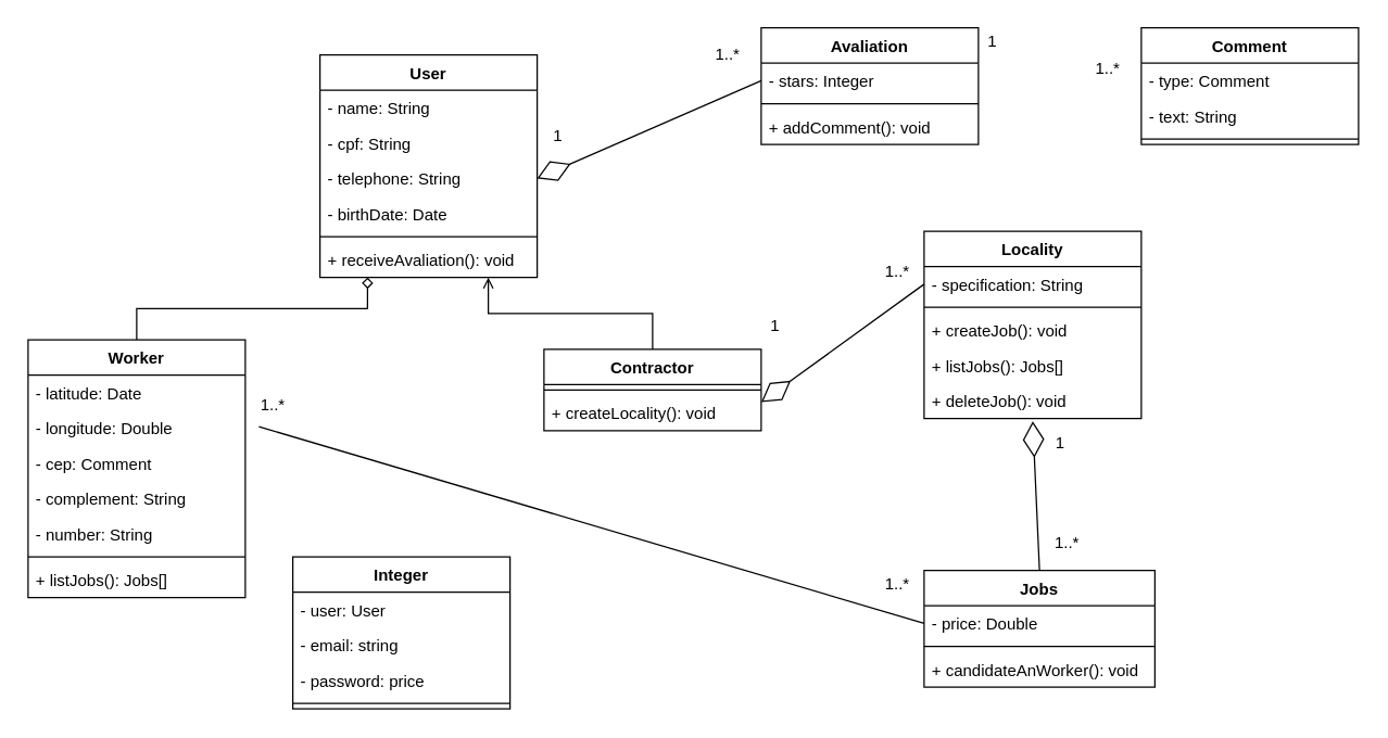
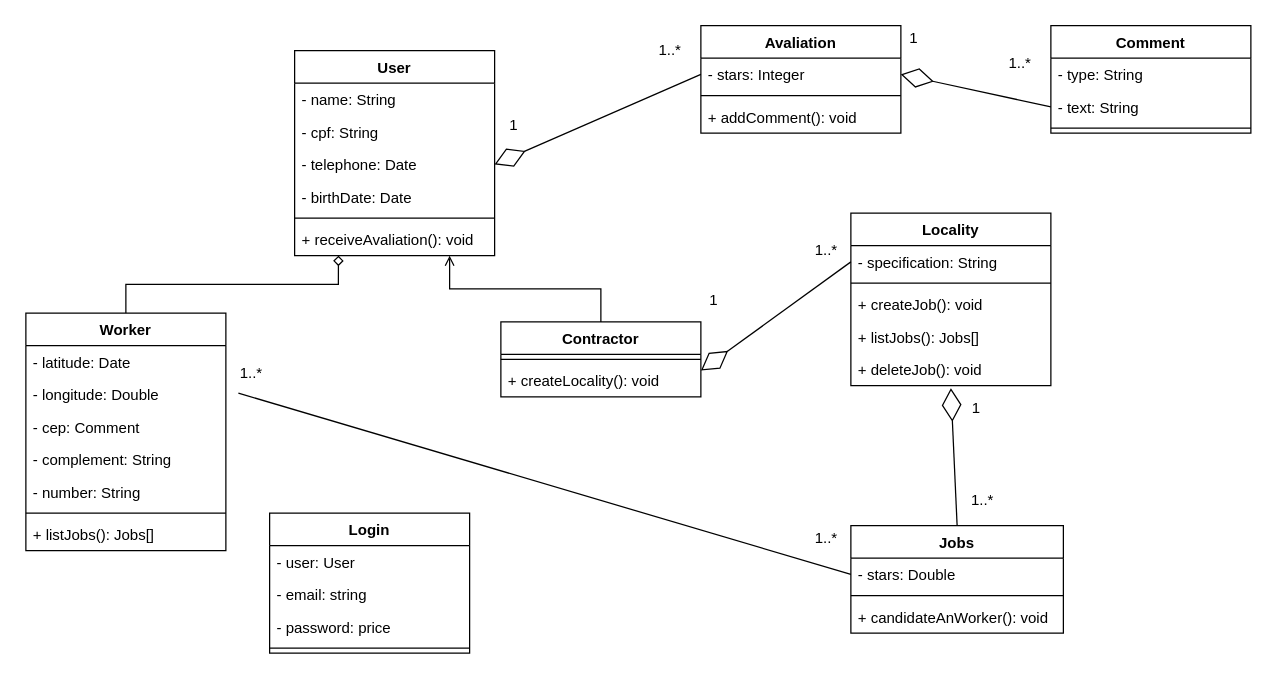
  <mxCell id="0" />
  <mxCell id="1" parent="0" />
  <mxCell id="2" value="User" style="swimlane;fontStyle=1;align=center;verticalAlign=top;childLayout=stackLayout;horizontal=1;startSize=26;horizontalStack=0;resizeParent=1;resizeParentMax=0;resizeLast=0;collapsible=1;marginBottom=0;" parent="1" vertex="1"><mxGeometry x="235" y="40" width="160" height="164" as="geometry" /></mxCell>
  <mxCell id="3" value="- name: String" style="text;strokeColor=none;fillColor=none;align=left;verticalAlign=top;spacingLeft=4;spacingRight=4;overflow=hidden;rotatable=0;points=[[0,0.5],[1,0.5]];portConstraint=eastwest;" parent="2" vertex="1"><mxGeometry y="26" width="160" height="26" as="geometry" /></mxCell>
  <mxCell id="4" value="- cpf: String" style="text;strokeColor=none;fillColor=none;align=left;verticalAlign=top;spacingLeft=4;spacingRight=4;overflow=hidden;rotatable=0;points=[[0,0.5],[1,0.5]];portConstraint=eastwest;" parent="2" vertex="1"><mxGeometry y="52" width="160" height="26" as="geometry" /></mxCell>
- <mxCell id="5" value="- telephone: String" style="text;strokeColor=none;fillColor=none;align=left;verticalAlign=top;spacingLeft=4;spacingRight=4;overflow=hidden;rotatable=0;points=[[0,0.5],[1,0.5]];portConstraint=eastwest;" parent="2" vertex="1"><mxGeometry y="78" width="160" height="26" as="geometry" /></mxCell>
+ <mxCell id="5" value="- telephone: Date" style="text;strokeColor=none;fillColor=none;align=left;verticalAlign=top;spacingLeft=4;spacingRight=4;overflow=hidden;rotatable=0;points=[[0,0.5],[1,0.5]];portConstraint=eastwest;" parent="2" vertex="1"><mxGeometry y="78" width="160" height="26" as="geometry" /></mxCell>
  <mxCell id="6" value="- birthDate: Date" style="text;strokeColor=none;fillColor=none;align=left;verticalAlign=top;spacingLeft=4;spacingRight=4;overflow=hidden;rotatable=0;points=[[0,0.5],[1,0.5]];portConstraint=eastwest;" parent="2" vertex="1"><mxGeometry y="104" width="160" height="26" as="geometry" /></mxCell>
  <mxCell id="7" value="" style="line;strokeWidth=1;fillColor=none;align=left;verticalAlign=middle;spacingTop=-1;spacingLeft=3;spacingRight=3;rotatable=0;labelPosition=right;points=[];portConstraint=eastwest;" parent="2" vertex="1"><mxGeometry y="130" width="160" height="8" as="geometry" /></mxCell>
  <mxCell id="8" value="+ receiveAvaliation(): void" style="text;strokeColor=none;fillColor=none;align=left;verticalAlign=top;spacingLeft=4;spacingRight=4;overflow=hidden;rotatable=0;points=[[0,0.5],[1,0.5]];portConstraint=eastwest;" parent="2" vertex="1"><mxGeometry y="138" width="160" height="26" as="geometry" /></mxCell>
  <mxCell id="9" style="edgeStyle=orthogonalEdgeStyle;rounded=0;orthogonalLoop=1;jettySize=auto;html=1;entryX=0.219;entryY=1;entryDx=0;entryDy=0;entryPerimeter=0;endArrow=diamond;endFill=0;" parent="1" source="10" target="8" edge="1"><mxGeometry relative="1" as="geometry" /></mxCell>
  <mxCell id="10" value="Worker" style="swimlane;fontStyle=1;align=center;verticalAlign=top;childLayout=stackLayout;horizontal=1;startSize=26;horizontalStack=0;resizeParent=1;resizeParentMax=0;resizeLast=0;collapsible=1;marginBottom=0;" parent="1" vertex="1"><mxGeometry x="20" y="250" width="160" height="190" as="geometry" /></mxCell>
  <mxCell id="11" value="- latitude: Date" style="text;strokeColor=none;fillColor=none;align=left;verticalAlign=top;spacingLeft=4;spacingRight=4;overflow=hidden;rotatable=0;points=[[0,0.5],[1,0.5]];portConstraint=eastwest;" vertex="1" parent="10"><mxGeometry y="26" width="160" height="26" as="geometry" /></mxCell>
  <mxCell id="12" value="- longitude: Double" style="text;strokeColor=none;fillColor=none;align=left;verticalAlign=top;spacingLeft=4;spacingRight=4;overflow=hidden;rotatable=0;points=[[0,0.5],[1,0.5]];portConstraint=eastwest;" vertex="1" parent="10"><mxGeometry y="52" width="160" height="26" as="geometry" /></mxCell>
  <mxCell id="13" value="- cep: Comment" style="text;strokeColor=none;fillColor=none;align=left;verticalAlign=top;spacingLeft=4;spacingRight=4;overflow=hidden;rotatable=0;points=[[0,0.5],[1,0.5]];portConstraint=eastwest;" vertex="1" parent="10"><mxGeometry y="78" width="160" height="26" as="geometry" /></mxCell>
  <mxCell id="14" value="- complement: String" style="text;strokeColor=none;fillColor=none;align=left;verticalAlign=top;spacingLeft=4;spacingRight=4;overflow=hidden;rotatable=0;points=[[0,0.5],[1,0.5]];portConstraint=eastwest;" vertex="1" parent="10"><mxGeometry y="104" width="160" height="26" as="geometry" /></mxCell>
  <mxCell id="15" value="- number: String" style="text;strokeColor=none;fillColor=none;align=left;verticalAlign=top;spacingLeft=4;spacingRight=4;overflow=hidden;rotatable=0;points=[[0,0.5],[1,0.5]];portConstraint=eastwest;" vertex="1" parent="10"><mxGeometry y="130" width="160" height="26" as="geometry" /></mxCell>
  <mxCell id="16" value="" style="line;strokeWidth=1;fillColor=none;align=left;verticalAlign=middle;spacingTop=-1;spacingLeft=3;spacingRight=3;rotatable=0;labelPosition=right;points=[];portConstraint=eastwest;" parent="10" vertex="1"><mxGeometry y="156" width="160" height="8" as="geometry" /></mxCell>
  <mxCell id="17" value="+ listJobs(): Jobs[]" style="text;strokeColor=none;fillColor=none;align=left;verticalAlign=top;spacingLeft=4;spacingRight=4;overflow=hidden;rotatable=0;points=[[0,0.5],[1,0.5]];portConstraint=eastwest;" parent="10" vertex="1"><mxGeometry y="164" width="160" height="26" as="geometry" /></mxCell>
  <mxCell id="18" style="edgeStyle=orthogonalEdgeStyle;rounded=0;orthogonalLoop=1;jettySize=auto;html=1;entryX=0.775;entryY=1;entryDx=0;entryDy=0;entryPerimeter=0;endArrow=open;endFill=0;" parent="1" source="19" target="8" edge="1"><mxGeometry relative="1" as="geometry" /></mxCell>
  <mxCell id="19" value="Contractor" style="swimlane;fontStyle=1;align=center;verticalAlign=top;childLayout=stackLayout;horizontal=1;startSize=26;horizontalStack=0;resizeParent=1;resizeParentMax=0;resizeLast=0;collapsible=1;marginBottom=0;" parent="1" vertex="1"><mxGeometry x="400" y="257" width="160" height="60" as="geometry" /></mxCell>
  <mxCell id="20" value="" style="line;strokeWidth=1;fillColor=none;align=left;verticalAlign=middle;spacingTop=-1;spacingLeft=3;spacingRight=3;rotatable=0;labelPosition=right;points=[];portConstraint=eastwest;" parent="19" vertex="1"><mxGeometry y="26" width="160" height="8" as="geometry" /></mxCell>
  <mxCell id="21" value="+ createLocality(): void" style="text;strokeColor=none;fillColor=none;align=left;verticalAlign=top;spacingLeft=4;spacingRight=4;overflow=hidden;rotatable=0;points=[[0,0.5],[1,0.5]];portConstraint=eastwest;" parent="19" vertex="1"><mxGeometry y="34" width="160" height="26" as="geometry" /></mxCell>
  <mxCell id="22" value="Jobs" style="swimlane;fontStyle=1;align=center;verticalAlign=top;childLayout=stackLayout;horizontal=1;startSize=26;horizontalStack=0;resizeParent=1;resizeParentMax=0;resizeLast=0;collapsible=1;marginBottom=0;" parent="1" vertex="1"><mxGeometry x="680" y="420" width="170" height="86" as="geometry" /></mxCell>
- <mxCell id="23" value="- price: Double" style="text;strokeColor=none;fillColor=none;align=left;verticalAlign=top;spacingLeft=4;spacingRight=4;overflow=hidden;rotatable=0;points=[[0,0.5],[1,0.5]];portConstraint=eastwest;" parent="22" vertex="1"><mxGeometry y="26" width="170" height="26" as="geometry" /></mxCell>
+ <mxCell id="23" value="- stars: Double" style="text;strokeColor=none;fillColor=none;align=left;verticalAlign=top;spacingLeft=4;spacingRight=4;overflow=hidden;rotatable=0;points=[[0,0.5],[1,0.5]];portConstraint=eastwest;" parent="22" vertex="1"><mxGeometry y="26" width="170" height="26" as="geometry" /></mxCell>
  <mxCell id="24" value="" style="line;strokeWidth=1;fillColor=none;align=left;verticalAlign=middle;spacingTop=-1;spacingLeft=3;spacingRight=3;rotatable=0;labelPosition=right;points=[];portConstraint=eastwest;" parent="22" vertex="1"><mxGeometry y="52" width="170" height="8" as="geometry" /></mxCell>
  <mxCell id="25" value="+ candidateAnWorker(): void" style="text;strokeColor=none;fillColor=none;align=left;verticalAlign=top;spacingLeft=4;spacingRight=4;overflow=hidden;rotatable=0;points=[[0,0.5],[1,0.5]];portConstraint=eastwest;" parent="22" vertex="1"><mxGeometry y="60" width="170" height="26" as="geometry" /></mxCell>
  <mxCell id="26" value="Avaliation" style="swimlane;fontStyle=1;align=center;verticalAlign=top;childLayout=stackLayout;horizontal=1;startSize=26;horizontalStack=0;resizeParent=1;resizeParentMax=0;resizeLast=0;collapsible=1;marginBottom=0;" parent="1" vertex="1"><mxGeometry x="560" y="20" width="160" height="86" as="geometry" /></mxCell>
  <mxCell id="27" value="- stars: Integer" style="text;strokeColor=none;fillColor=none;align=left;verticalAlign=top;spacingLeft=4;spacingRight=4;overflow=hidden;rotatable=0;points=[[0,0.5],[1,0.5]];portConstraint=eastwest;" parent="26" vertex="1"><mxGeometry y="26" width="160" height="26" as="geometry" /></mxCell>
  <mxCell id="28" value="" style="line;strokeWidth=1;fillColor=none;align=left;verticalAlign=middle;spacingTop=-1;spacingLeft=3;spacingRight=3;rotatable=0;labelPosition=right;points=[];portConstraint=eastwest;" parent="26" vertex="1"><mxGeometry y="52" width="160" height="8" as="geometry" /></mxCell>
  <mxCell id="29" value="+ addComment(): void" style="text;strokeColor=none;fillColor=none;align=left;verticalAlign=top;spacingLeft=4;spacingRight=4;overflow=hidden;rotatable=0;points=[[0,0.5],[1,0.5]];portConstraint=eastwest;" parent="26" vertex="1"><mxGeometry y="60" width="160" height="26" as="geometry" /></mxCell>
  <mxCell id="30" value="" style="endArrow=diamondThin;endFill=0;endSize=24;html=1;exitX=0;exitY=0.5;exitDx=0;exitDy=0;entryX=1;entryY=0.5;entryDx=0;entryDy=0;" parent="1" source="27" target="5" edge="1"><mxGeometry width="160" relative="1" as="geometry"><mxPoint x="700" y="279" as="sourcePoint" /><mxPoint x="380" y="130" as="targetPoint" /></mxGeometry></mxCell>
  <mxCell id="31" value="1" style="text;html=1;align=center;verticalAlign=middle;resizable=0;points=[];autosize=1;strokeColor=none;" parent="1" vertex="1"><mxGeometry x="400" y="90" width="20" height="20" as="geometry" /></mxCell>
  <mxCell id="32" value="1..*" style="text;html=1;align=center;verticalAlign=middle;resizable=0;points=[];autosize=1;strokeColor=none;" parent="1" vertex="1"><mxGeometry x="520" y="30" width="30" height="20" as="geometry" /></mxCell>
- <mxCell id="33" value="Integer" style="swimlane;fontStyle=1;align=center;verticalAlign=top;childLayout=stackLayout;horizontal=1;startSize=26;horizontalStack=0;resizeParent=1;resizeParentMax=0;resizeLast=0;collapsible=1;marginBottom=0;" parent="1" vertex="1"><mxGeometry x="215" y="410" width="160" height="112" as="geometry" /></mxCell>
+ <mxCell id="33" value="Login" style="swimlane;fontStyle=1;align=center;verticalAlign=top;childLayout=stackLayout;horizontal=1;startSize=26;horizontalStack=0;resizeParent=1;resizeParentMax=0;resizeLast=0;collapsible=1;marginBottom=0;" parent="1" vertex="1"><mxGeometry x="215" y="410" width="160" height="112" as="geometry" /></mxCell>
  <mxCell id="34" value="- user: User" style="text;strokeColor=none;fillColor=none;align=left;verticalAlign=top;spacingLeft=4;spacingRight=4;overflow=hidden;rotatable=0;points=[[0,0.5],[1,0.5]];portConstraint=eastwest;" parent="33" vertex="1"><mxGeometry y="26" width="160" height="26" as="geometry" /></mxCell>
  <mxCell id="35" value="- email: string" style="text;strokeColor=none;fillColor=none;align=left;verticalAlign=top;spacingLeft=4;spacingRight=4;overflow=hidden;rotatable=0;points=[[0,0.5],[1,0.5]];portConstraint=eastwest;" parent="33" vertex="1"><mxGeometry y="52" width="160" height="26" as="geometry" /></mxCell>
  <mxCell id="36" value="- password: price" style="text;strokeColor=none;fillColor=none;align=left;verticalAlign=top;spacingLeft=4;spacingRight=4;overflow=hidden;rotatable=0;points=[[0,0.5],[1,0.5]];portConstraint=eastwest;" parent="33" vertex="1"><mxGeometry y="78" width="160" height="26" as="geometry" /></mxCell>
  <mxCell id="37" value="" style="line;strokeWidth=1;fillColor=none;align=left;verticalAlign=middle;spacingTop=-1;spacingLeft=3;spacingRight=3;rotatable=0;labelPosition=right;points=[];portConstraint=eastwest;" parent="33" vertex="1"><mxGeometry y="104" width="160" height="8" as="geometry" /></mxCell>
  <mxCell id="38" value="Comment" style="swimlane;fontStyle=1;align=center;verticalAlign=top;childLayout=stackLayout;horizontal=1;startSize=26;horizontalStack=0;resizeParent=1;resizeParentMax=0;resizeLast=0;collapsible=1;marginBottom=0;" parent="1" vertex="1"><mxGeometry x="840" y="20" width="160" height="86" as="geometry" /></mxCell>
- <mxCell id="39" value="- type: Comment" style="text;strokeColor=none;fillColor=none;align=left;verticalAlign=top;spacingLeft=4;spacingRight=4;overflow=hidden;rotatable=0;points=[[0,0.5],[1,0.5]];portConstraint=eastwest;" parent="38" vertex="1"><mxGeometry y="26" width="160" height="26" as="geometry" /></mxCell>
+ <mxCell id="39" value="- type: String" style="text;strokeColor=none;fillColor=none;align=left;verticalAlign=top;spacingLeft=4;spacingRight=4;overflow=hidden;rotatable=0;points=[[0,0.5],[1,0.5]];portConstraint=eastwest;" parent="38" vertex="1"><mxGeometry y="26" width="160" height="26" as="geometry" /></mxCell>
  <mxCell id="40" value="- text: String" style="text;strokeColor=none;fillColor=none;align=left;verticalAlign=top;spacingLeft=4;spacingRight=4;overflow=hidden;rotatable=0;points=[[0,0.5],[1,0.5]];portConstraint=eastwest;" parent="38" vertex="1"><mxGeometry y="52" width="160" height="26" as="geometry" /></mxCell>
  <mxCell id="41" value="" style="line;strokeWidth=1;fillColor=none;align=left;verticalAlign=middle;spacingTop=-1;spacingLeft=3;spacingRight=3;rotatable=0;labelPosition=right;points=[];portConstraint=eastwest;" parent="38" vertex="1"><mxGeometry y="78" width="160" height="8" as="geometry" /></mxCell>
+ <mxCell id="42" value="" style="endArrow=diamondThin;endFill=0;endSize=24;html=1;entryX=1;entryY=0.5;entryDx=0;entryDy=0;exitX=0;exitY=0.5;exitDx=0;exitDy=0;" parent="1" source="40" target="27" edge="1"><mxGeometry width="160" relative="1" as="geometry"><mxPoint x="570" y="69" as="sourcePoint" /><mxPoint x="410" y="95" as="targetPoint" /></mxGeometry></mxCell>
  <mxCell id="43" value="1" style="text;html=1;align=center;verticalAlign=middle;resizable=0;points=[];autosize=1;strokeColor=none;" parent="1" vertex="1"><mxGeometry x="720" y="20" width="20" height="20" as="geometry" /></mxCell>
  <mxCell id="44" value="1..*" style="text;html=1;align=center;verticalAlign=middle;resizable=0;points=[];autosize=1;strokeColor=none;" parent="1" vertex="1"><mxGeometry x="800" y="40" width="30" height="20" as="geometry" /></mxCell>
  <mxCell id="45" value="Locality" style="swimlane;fontStyle=1;align=center;verticalAlign=top;childLayout=stackLayout;horizontal=1;startSize=26;horizontalStack=0;resizeParent=1;resizeParentMax=0;resizeLast=0;collapsible=1;marginBottom=0;" parent="1" vertex="1"><mxGeometry x="680" y="170" width="160" height="138" as="geometry" /></mxCell>
  <mxCell id="46" value="- specification: String" style="text;strokeColor=none;fillColor=none;align=left;verticalAlign=top;spacingLeft=4;spacingRight=4;overflow=hidden;rotatable=0;points=[[0,0.5],[1,0.5]];portConstraint=eastwest;" parent="45" vertex="1"><mxGeometry y="26" width="160" height="26" as="geometry" /></mxCell>
  <mxCell id="47" value="" style="line;strokeWidth=1;fillColor=none;align=left;verticalAlign=middle;spacingTop=-1;spacingLeft=3;spacingRight=3;rotatable=0;labelPosition=right;points=[];portConstraint=eastwest;" parent="45" vertex="1"><mxGeometry y="52" width="160" height="8" as="geometry" /></mxCell>
  <mxCell id="48" value="+ createJob(): void" style="text;strokeColor=none;fillColor=none;align=left;verticalAlign=top;spacingLeft=4;spacingRight=4;overflow=hidden;rotatable=0;points=[[0,0.5],[1,0.5]];portConstraint=eastwest;" parent="45" vertex="1"><mxGeometry y="60" width="160" height="26" as="geometry" /></mxCell>
  <mxCell id="49" value="+ listJobs(): Jobs[]" style="text;strokeColor=none;fillColor=none;align=left;verticalAlign=top;spacingLeft=4;spacingRight=4;overflow=hidden;rotatable=0;points=[[0,0.5],[1,0.5]];portConstraint=eastwest;" parent="45" vertex="1"><mxGeometry y="86" width="160" height="26" as="geometry" /></mxCell>
  <mxCell id="50" value="+ deleteJob(): void" style="text;strokeColor=none;fillColor=none;align=left;verticalAlign=top;spacingLeft=4;spacingRight=4;overflow=hidden;rotatable=0;points=[[0,0.5],[1,0.5]];portConstraint=eastwest;" parent="45" vertex="1"><mxGeometry y="112" width="160" height="26" as="geometry" /></mxCell>
  <mxCell id="51" value="" style="endArrow=diamondThin;endFill=0;endSize=24;html=1;exitX=0;exitY=0.5;exitDx=0;exitDy=0;entryX=1;entryY=0.5;entryDx=0;entryDy=0;" parent="1" source="46" edge="1"><mxGeometry width="160" relative="1" as="geometry"><mxPoint x="216.96" y="325.012" as="sourcePoint" /><mxPoint x="560" y="296" as="targetPoint" /></mxGeometry></mxCell>
  <mxCell id="52" value="" style="endArrow=diamondThin;endFill=0;endSize=24;html=1;exitX=0.5;exitY=0;exitDx=0;exitDy=0;" parent="1" source="22" edge="1"><mxGeometry width="160" relative="1" as="geometry"><mxPoint x="690" y="219" as="sourcePoint" /><mxPoint x="760" y="310" as="targetPoint" /></mxGeometry></mxCell>
  <mxCell id="53" value="1" style="text;html=1;align=center;verticalAlign=middle;resizable=0;points=[];autosize=1;strokeColor=none;" parent="1" vertex="1"><mxGeometry x="560" y="230" width="20" height="20" as="geometry" /></mxCell>
  <mxCell id="54" value="1..*" style="text;html=1;align=center;verticalAlign=middle;resizable=0;points=[];autosize=1;strokeColor=none;" parent="1" vertex="1"><mxGeometry x="645" y="190" width="30" height="20" as="geometry" /></mxCell>
  <mxCell id="55" value="1" style="text;html=1;align=center;verticalAlign=middle;resizable=0;points=[];autosize=1;strokeColor=none;" parent="1" vertex="1"><mxGeometry x="770" y="316" width="20" height="20" as="geometry" /></mxCell>
  <mxCell id="56" value="1..*" style="text;html=1;align=center;verticalAlign=middle;resizable=0;points=[];autosize=1;strokeColor=none;" parent="1" vertex="1"><mxGeometry x="770" y="390" width="30" height="20" as="geometry" /></mxCell>
  <mxCell id="57" value="1..*" style="text;html=1;align=center;verticalAlign=middle;resizable=0;points=[];autosize=1;strokeColor=none;" parent="1" vertex="1"><mxGeometry x="645" y="420" width="30" height="20" as="geometry" /></mxCell>
  <mxCell id="58" value="1..*" style="text;html=1;align=center;verticalAlign=middle;resizable=0;points=[];autosize=1;strokeColor=none;" parent="1" vertex="1"><mxGeometry x="185" y="288" width="30" height="20" as="geometry" /></mxCell>
  <mxCell id="59" value="" style="endArrow=none;html=1;entryX=0;entryY=0.5;entryDx=0;entryDy=0;" parent="1" target="23" edge="1"><mxGeometry width="50" height="50" relative="1" as="geometry"><mxPoint x="190" y="314" as="sourcePoint" /><mxPoint x="670" y="470" as="targetPoint" /></mxGeometry></mxCell>
